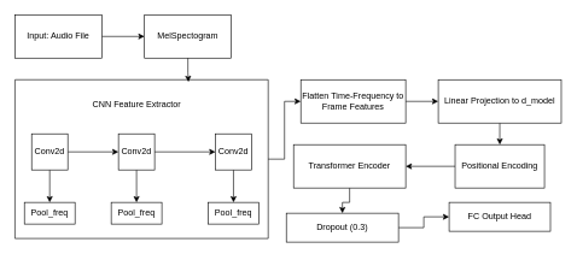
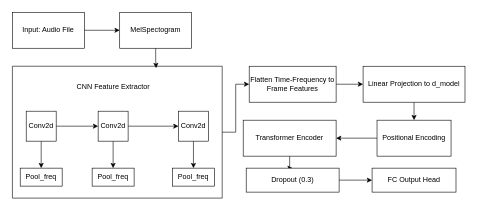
  <mxCell id="0" />
  <mxCell id="1" parent="0" />
  <mxCell id="2" style="edgeStyle=orthogonalEdgeStyle;rounded=0;orthogonalLoop=1;jettySize=auto;html=1;" edge="1" parent="1" source="3" target="4"><mxGeometry relative="1" as="geometry" /></mxCell>
  <mxCell id="3" value="Input: Audio File" style="rounded=0;whiteSpace=wrap;html=1;" vertex="1" parent="1"><mxGeometry x="20" y="20" width="120" height="60" as="geometry" /></mxCell>
  <mxCell id="4" value="MelSpectogram" style="rounded=0;whiteSpace=wrap;html=1;" vertex="1" parent="1"><mxGeometry x="199" y="20" width="120" height="60" as="geometry" /></mxCell>
  <mxCell id="5" style="edgeStyle=orthogonalEdgeStyle;rounded=0;orthogonalLoop=1;jettySize=auto;html=1;" edge="1" parent="1" source="6" target="20"><mxGeometry relative="1" as="geometry" /></mxCell>
  <mxCell id="6" value="" style="swimlane;startSize=0;" vertex="1" parent="1"><mxGeometry x="20" y="110" width="350" height="220" as="geometry" /></mxCell>
  <mxCell id="7" style="edgeStyle=orthogonalEdgeStyle;rounded=0;orthogonalLoop=1;jettySize=auto;html=1;" edge="1" parent="6" source="9" target="12"><mxGeometry relative="1" as="geometry" /></mxCell>
  <mxCell id="8" value="" style="edgeStyle=orthogonalEdgeStyle;rounded=0;orthogonalLoop=1;jettySize=auto;html=1;" edge="1" parent="6" source="9" target="15"><mxGeometry relative="1" as="geometry" /></mxCell>
  <mxCell id="9" value="Conv2d" style="whiteSpace=wrap;html=1;aspect=fixed;" vertex="1" parent="6"><mxGeometry x="23" y="75" width="50" height="50" as="geometry" /></mxCell>
  <mxCell id="10" style="edgeStyle=orthogonalEdgeStyle;rounded=0;orthogonalLoop=1;jettySize=auto;html=1;" edge="1" parent="6" source="12" target="14"><mxGeometry relative="1" as="geometry" /></mxCell>
  <mxCell id="11" style="edgeStyle=orthogonalEdgeStyle;rounded=0;orthogonalLoop=1;jettySize=auto;html=1;" edge="1" parent="6" source="12" target="17"><mxGeometry relative="1" as="geometry" /></mxCell>
  <mxCell id="12" value="Conv2d" style="whiteSpace=wrap;html=1;aspect=fixed;" vertex="1" parent="6"><mxGeometry x="143" y="75" width="50" height="50" as="geometry" /></mxCell>
  <mxCell id="13" style="edgeStyle=orthogonalEdgeStyle;rounded=0;orthogonalLoop=1;jettySize=auto;html=1;" edge="1" parent="6" source="14" target="16"><mxGeometry relative="1" as="geometry" /></mxCell>
  <mxCell id="14" value="Conv2d" style="whiteSpace=wrap;html=1;aspect=fixed;" vertex="1" parent="6"><mxGeometry x="277" y="75" width="50" height="50" as="geometry" /></mxCell>
  <mxCell id="15" value="Pool_freq" style="whiteSpace=wrap;html=1;" vertex="1" parent="6"><mxGeometry x="13" y="170" width="70" height="30" as="geometry" /></mxCell>
  <mxCell id="16" value="Pool_freq" style="whiteSpace=wrap;html=1;" vertex="1" parent="6"><mxGeometry x="267" y="170" width="70" height="30" as="geometry" /></mxCell>
  <mxCell id="17" value="Pool_freq" style="whiteSpace=wrap;html=1;" vertex="1" parent="6"><mxGeometry x="133" y="170" width="70" height="30" as="geometry" /></mxCell>
  <mxCell id="18" value="CNN Feature Extractor" style="text;html=1;align=center;verticalAlign=middle;resizable=0;points=[];autosize=1;strokeColor=none;fillColor=none;" vertex="1" parent="6"><mxGeometry x="93" y="20" width="150" height="30" as="geometry" /></mxCell>
  <mxCell id="19" style="edgeStyle=orthogonalEdgeStyle;rounded=0;orthogonalLoop=1;jettySize=auto;html=1;" edge="1" parent="1" source="20" target="22"><mxGeometry relative="1" as="geometry" /></mxCell>
  <mxCell id="20" value="Flatten Time-Frequency to Frame Features" style="rounded=0;whiteSpace=wrap;html=1;" vertex="1" parent="1"><mxGeometry x="415" y="110" width="145" height="60" as="geometry" /></mxCell>
  <mxCell id="21" style="edgeStyle=orthogonalEdgeStyle;rounded=0;orthogonalLoop=1;jettySize=auto;html=1;" edge="1" parent="1" source="22" target="24"><mxGeometry relative="1" as="geometry" /></mxCell>
  <mxCell id="22" value="Linear Projection to d_model" style="rounded=0;whiteSpace=wrap;html=1;" vertex="1" parent="1"><mxGeometry x="605" y="110" width="170" height="60" as="geometry" /></mxCell>
  <mxCell id="23" style="edgeStyle=orthogonalEdgeStyle;rounded=0;orthogonalLoop=1;jettySize=auto;html=1;" edge="1" parent="1" source="24" target="26"><mxGeometry relative="1" as="geometry" /></mxCell>
  <mxCell id="24" value="Positional Encoding" style="rounded=0;whiteSpace=wrap;html=1;" vertex="1" parent="1"><mxGeometry x="628.25" y="200" width="123.5" height="60" as="geometry" /></mxCell>
  <mxCell id="25" style="edgeStyle=orthogonalEdgeStyle;rounded=0;orthogonalLoop=1;jettySize=auto;html=1;" edge="1" parent="1" source="26" target="28"><mxGeometry relative="1" as="geometry" /></mxCell>
  <mxCell id="26" value="Transformer Encoder" style="rounded=0;whiteSpace=wrap;html=1;" vertex="1" parent="1"><mxGeometry x="405" y="200" width="155" height="60" as="geometry" /></mxCell>
  <mxCell id="27" style="edgeStyle=orthogonalEdgeStyle;rounded=0;orthogonalLoop=1;jettySize=auto;html=1;" edge="1" parent="1" source="28" target="29"><mxGeometry relative="1" as="geometry" /></mxCell>
- <mxCell id="28" value="Dropout (0.3)" style="rounded=0;whiteSpace=wrap;html=1;" vertex="1" parent="1"><mxGeometry x="395" y="295" width="155" height="40" as="geometry" /></mxCell>
+ <mxCell id="28" value="Dropout (0.3)" style="rounded=0;whiteSpace=wrap;html=1;" vertex="1" parent="1"><mxGeometry x="410" y="280" width="155" height="40" as="geometry" /></mxCell>
  <mxCell id="29" value="FC Output Head" style="rounded=0;whiteSpace=wrap;html=1;" vertex="1" parent="1"><mxGeometry x="620" y="280" width="140" height="40" as="geometry" /></mxCell>
  <mxCell id="30" style="edgeStyle=orthogonalEdgeStyle;rounded=0;orthogonalLoop=1;jettySize=auto;html=1;entryX=0.685;entryY=0.014;entryDx=0;entryDy=0;entryPerimeter=0;" edge="1" parent="1" source="4" target="6"><mxGeometry relative="1" as="geometry" /></mxCell>
